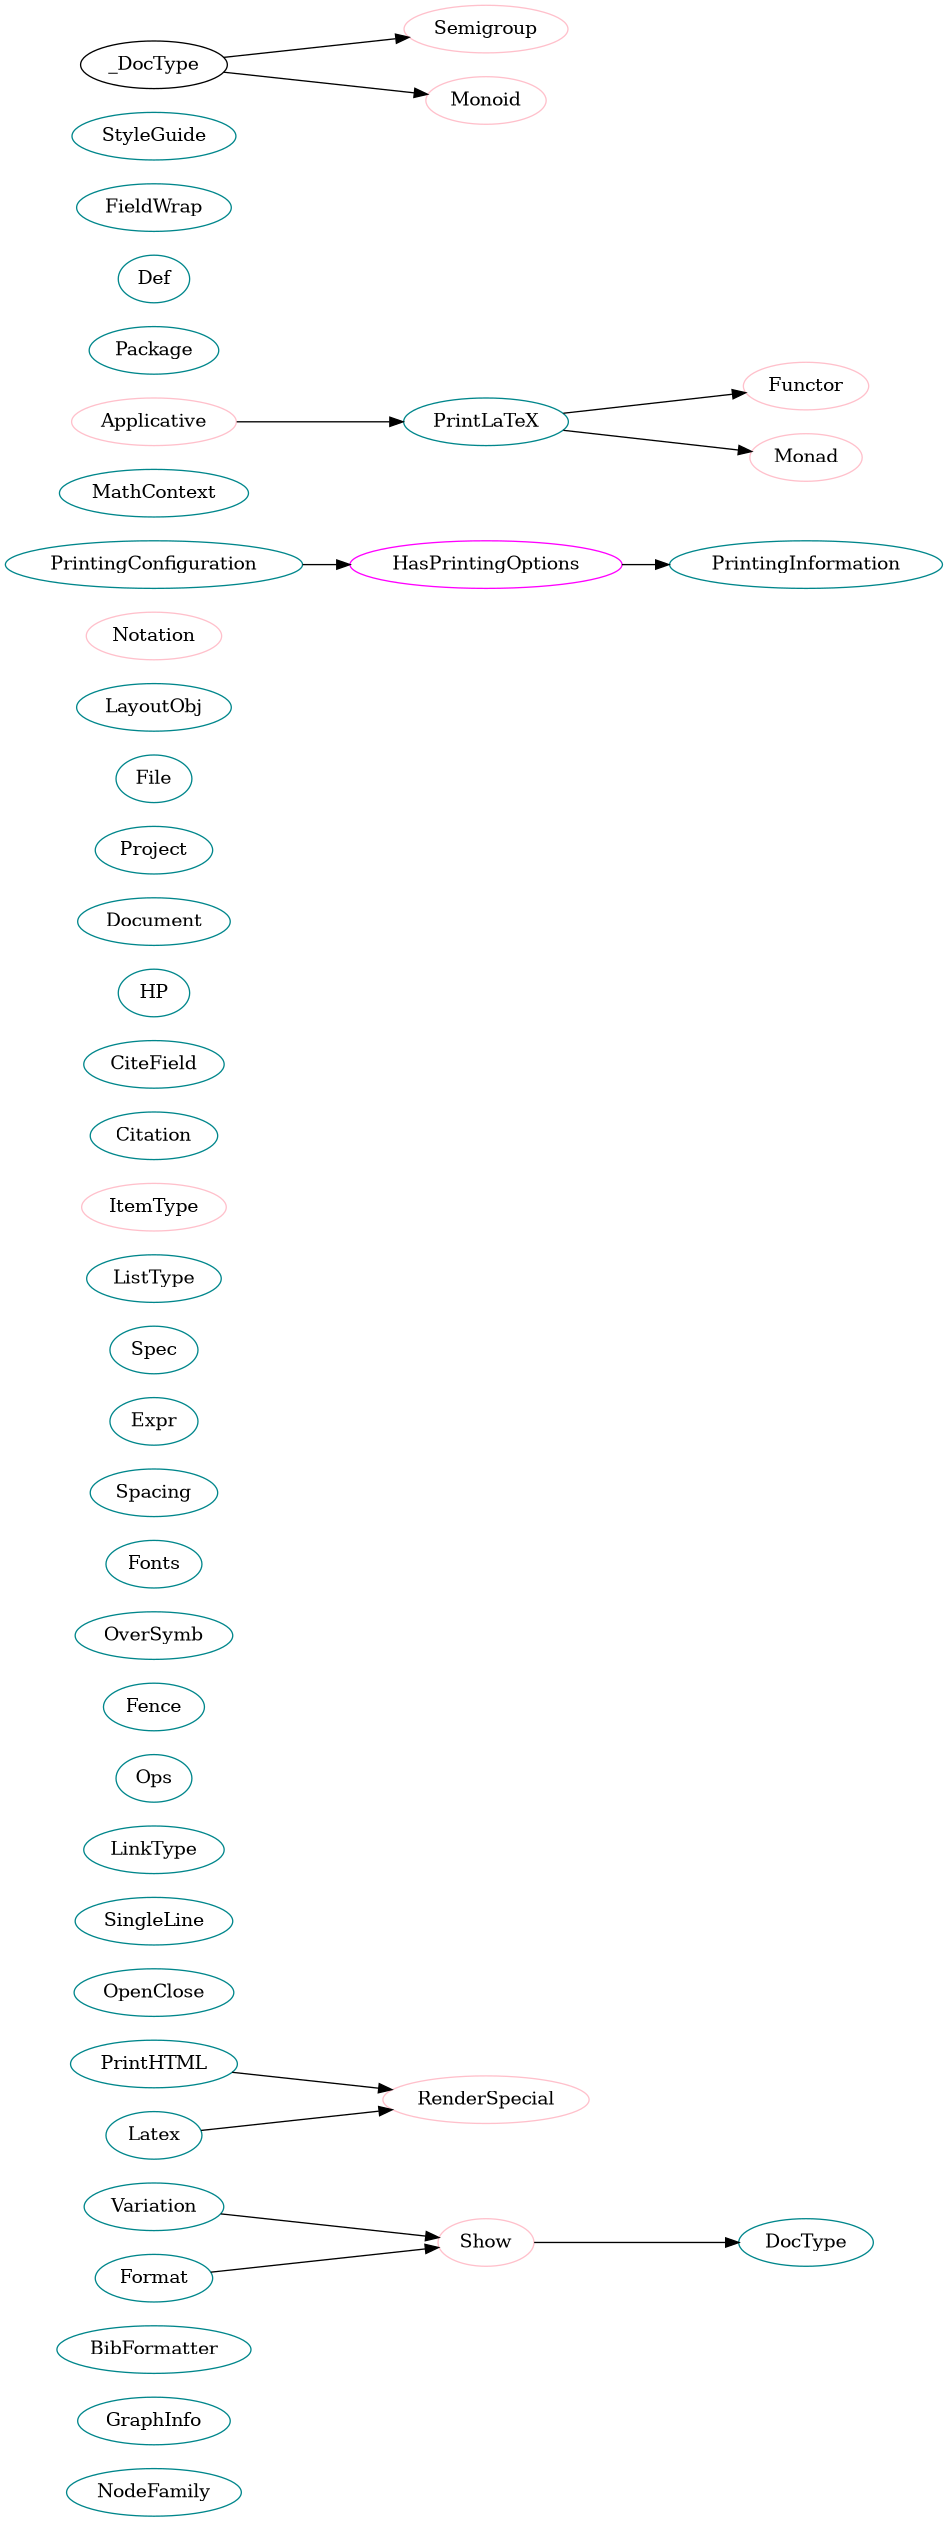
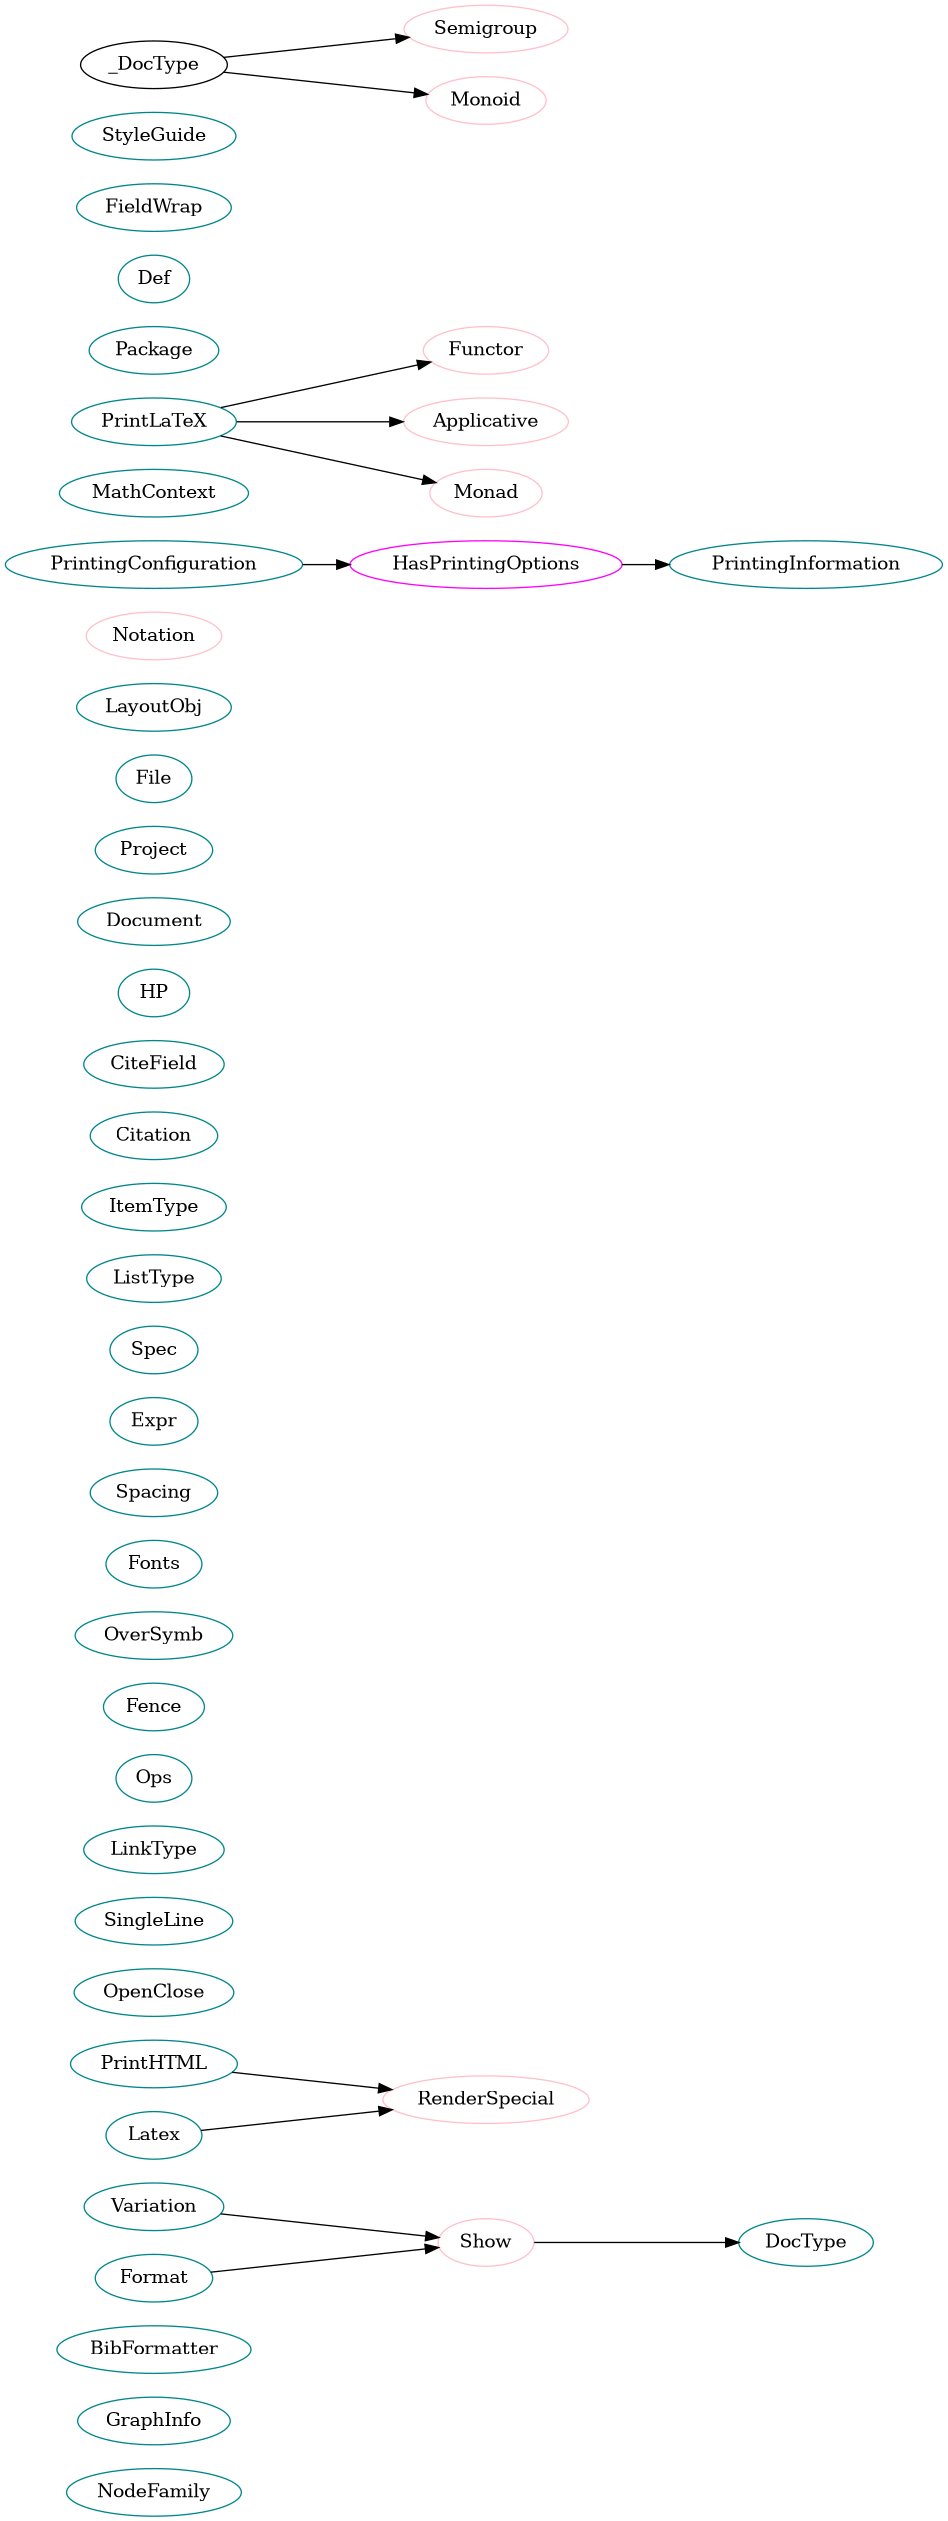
  digraph {
    rankdir=LR
    node [color=turquoise4 shape=oval]
    n1 [label=NodeFamily]
    n2 [label=GraphInfo]
    n3 [label=BibFormatter]
    n4 [label=Variation]
    n5 [color=pink label=Show]
    n6 [label=DocType]
    n7 [label=PrintHTML]
    n8 [color=pink label=RenderSpecial]
    n9 [label=OpenClose]
    n10 [label=SingleLine]
    n11 [label=LinkType]
    n12 [label=Ops]
    n13 [label=Fence]
    n14 [label=OverSymb]
    n15 [label=Fonts]
    n16 [label=Spacing]
    n17 [label=Expr]
    n18 [label=Spec]
    n19 [label=ListType]
-   n20 [color=pink label=ItemType]
+   n20 [label=ItemType]
    n21 [label=Citation]
    n22 [label=CiteField]
    n23 [label=HP]
    n24 [label=Document]
    n25 [label=Project]
    n26 [label=File]
    n27 [label=LayoutObj]
    n28 [color=pink label=Notation]
    n29 [label=PrintingInformation]
    n30 [color=magenta label=HasPrintingOptions]
    n31 [label=PrintingConfiguration]
    n32 [label=MathContext]
    n33 [label=PrintLaTeX]
    n34 [color=pink label=Functor]
    n35 [color=pink label=Applicative]
    n36 [color=pink label=Monad]
    n37 [label=Latex]
    n38 [label=Package]
    n39 [label=Def]
    n40 [label=FieldWrap]
    n41 [label=StyleGuide]
    n42 [label=Format]
    n43 [color=pink label=Semigroup]
    n44 [color=pink label=Monoid]
    n45 [label=_DocType color="" shape=""]
    n4 -> n5
    n5 -> n6
    n7 -> n8
    n30 -> n29
    n31 -> n30
    n33 -> n34
-   n35 -> n33
+   n33 -> n35
    n33 -> n36
    n37 -> n8
    n42 -> n5
    n45 -> n43
    n45 -> n44
  }
